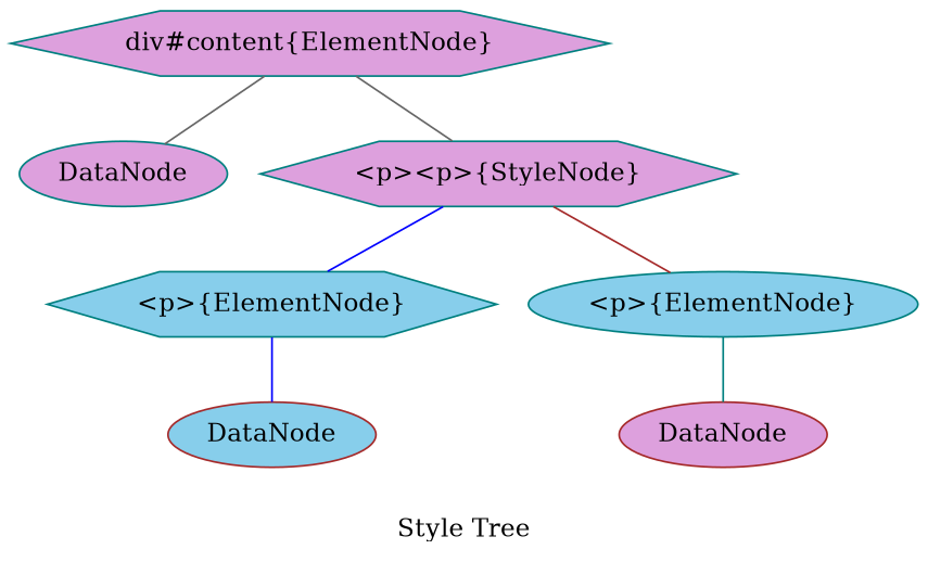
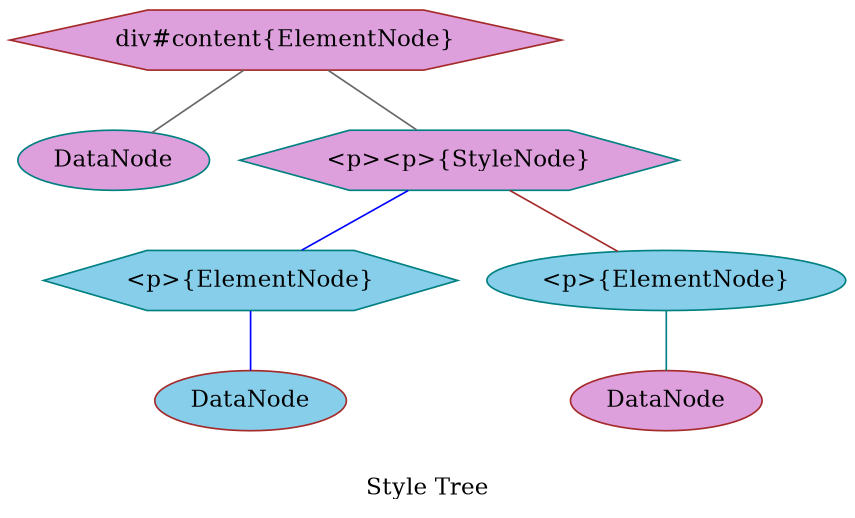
  graph {
    label="Style Tree"
    node [style=filled fillcolor=plum color=teal shape=ellipse]
    edge [color=gray40]
-   n1 [label="div#content{ElementNode}" shape=hexagon]
+   n1 [label="div#content{ElementNode}" color=brown shape=hexagon]
    n2 [label=DataNode]
    n3 [label="<p><p>{StyleNode}" shape=hexagon]
    n4 [label="<p>{ElementNode}" fillcolor=skyblue shape=hexagon]
    n5 [label="<p>{ElementNode}" fillcolor=skyblue]
    n6 [color=brown label=DataNode fillcolor=skyblue]
    n7 [color=brown label=DataNode]
    n1 -- n2
    n1 -- n3
    n3 -- n4 [color=blue]
    n3 -- n5 [color=brown]
    n4 -- n6 [color=blue]
    n5 -- n7 [color=teal]
  }
